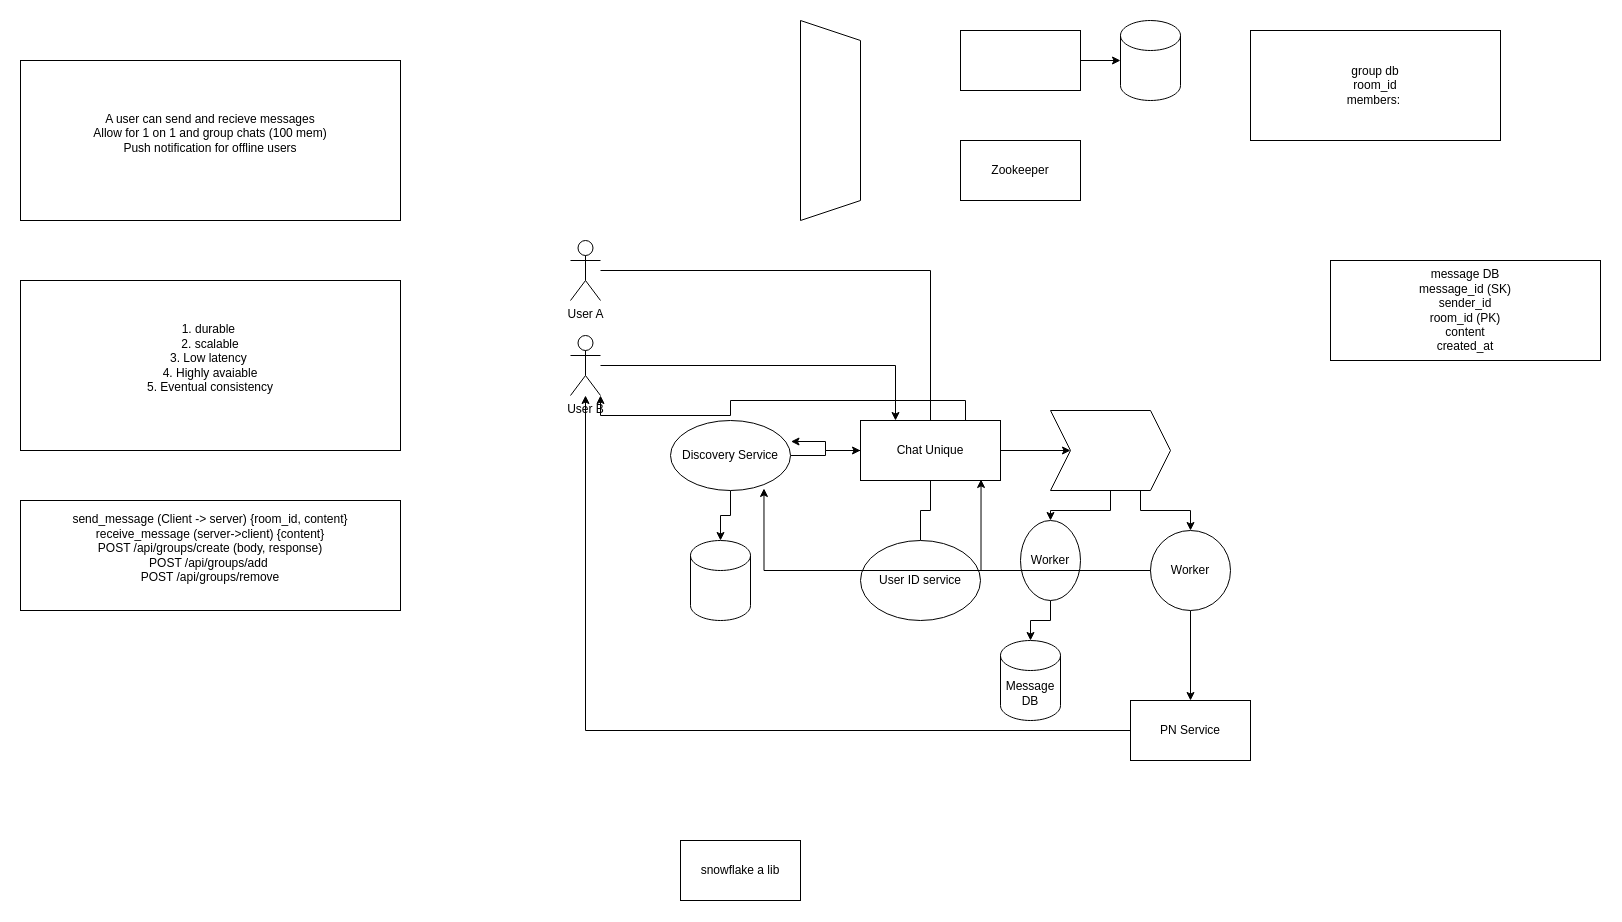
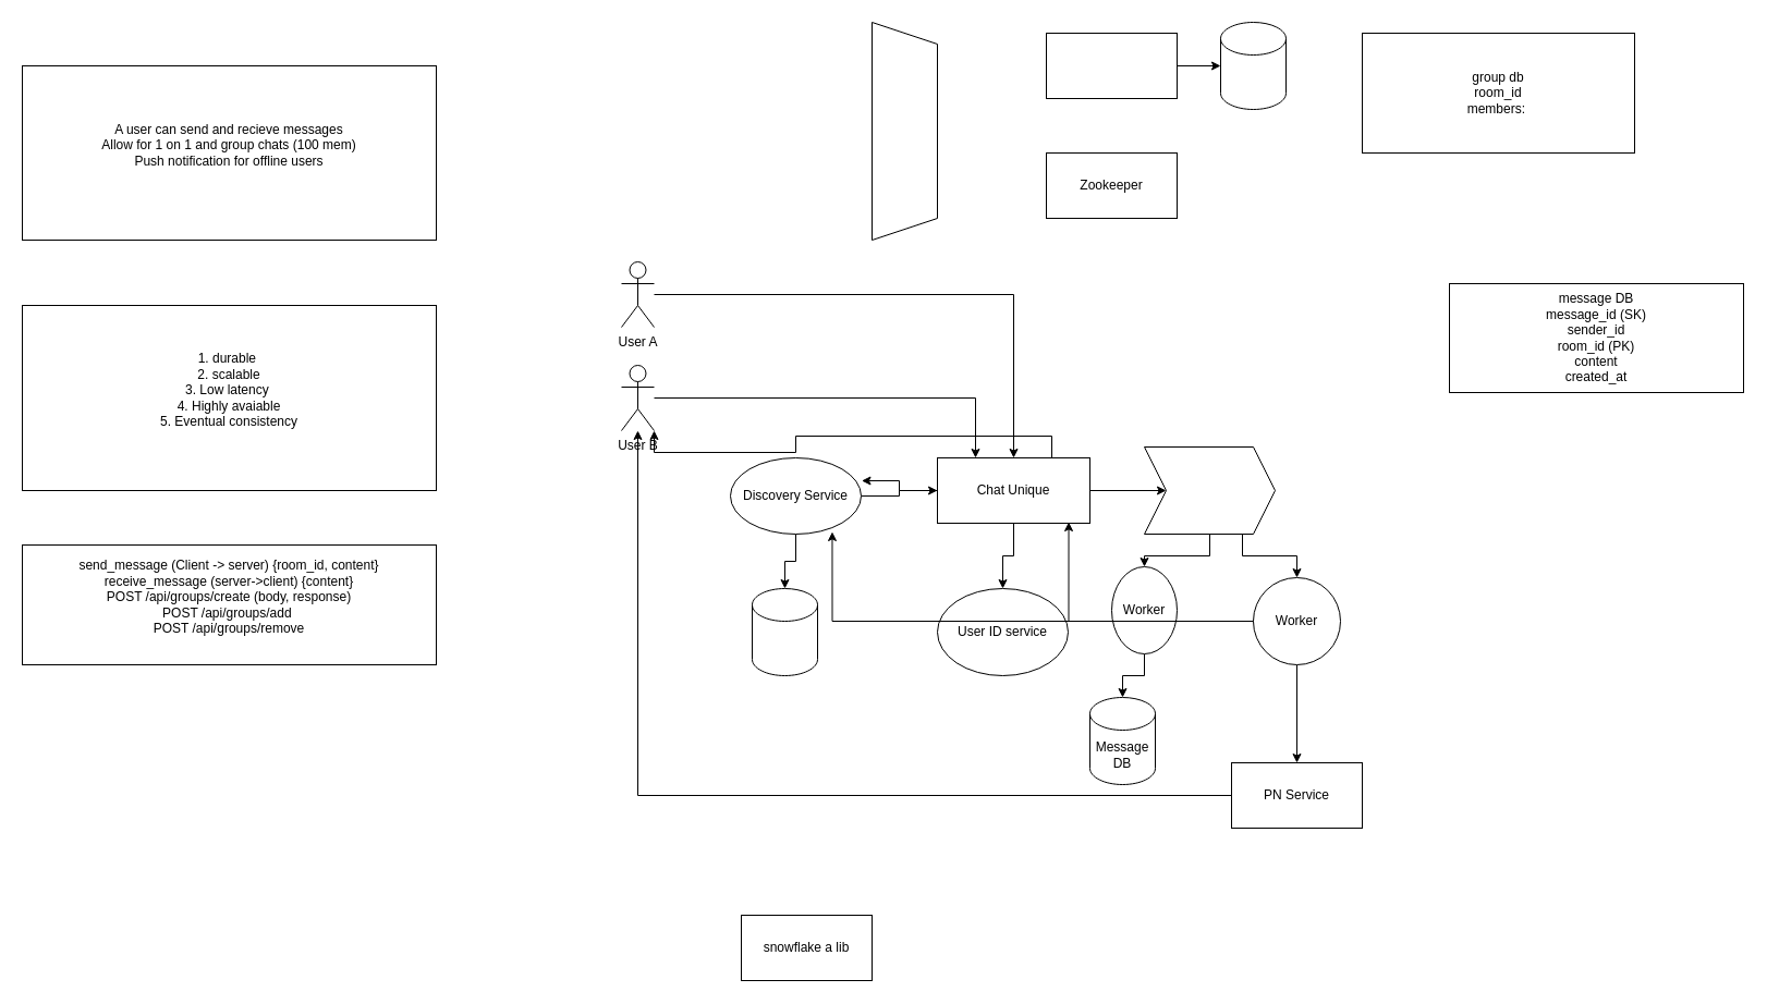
  <mxCell id="0" />
  <mxCell id="1" parent="0" />
  <mxCell id="2" value="A user can send and recieve messages&lt;div&gt;Allow for 1 on 1 and group chats (100 mem)&lt;/div&gt;&lt;div&gt;Push notification for offline users&lt;br&gt;&lt;div&gt;&lt;br&gt;&lt;/div&gt;&lt;/div&gt;" style="rounded=0;whiteSpace=wrap;html=1;" vertex="1" parent="1"><mxGeometry x="20" y="60" width="380" height="160" as="geometry" /></mxCell>
  <mxCell id="3" value="1. durable&amp;nbsp;&lt;div&gt;2. scalable&lt;/div&gt;&lt;div&gt;3. Low latency&amp;nbsp;&lt;/div&gt;&lt;div&gt;4. Highly avaiable&lt;/div&gt;&lt;div&gt;5. Eventual consistency&lt;/div&gt;&lt;div&gt;&lt;br&gt;&lt;/div&gt;" style="rounded=0;whiteSpace=wrap;html=1;" vertex="1" parent="1"><mxGeometry x="20" y="280" width="380" height="170" as="geometry" /></mxCell>
  <mxCell id="4" value="send_message (Client -&amp;gt; server) {room_id, content}&lt;div&gt;receive_message (server-&amp;gt;client) {content}&lt;/div&gt;&lt;div&gt;POST /api/groups/create (body, response)&lt;/div&gt;&lt;div&gt;POST /api/groups/add&amp;nbsp;&lt;/div&gt;&lt;div&gt;POST /api/groups/remove&lt;/div&gt;&lt;div&gt;&lt;br&gt;&lt;/div&gt;" style="rounded=0;whiteSpace=wrap;html=1;" vertex="1" parent="1"><mxGeometry x="20" y="500" width="380" height="110" as="geometry" /></mxCell>
- <mxCell id="5" style="edgeStyle=orthogonalEdgeStyle;rounded=0;orthogonalLoop=1;jettySize=auto;html=1;endArrow=none;" edge="1" parent="1" source="6" target="12"><mxGeometry relative="1" as="geometry"><mxPoint x="690" y="270" as="targetPoint" /></mxGeometry></mxCell>
+ <mxCell id="5" style="edgeStyle=orthogonalEdgeStyle;rounded=0;orthogonalLoop=1;jettySize=auto;html=1;" edge="1" parent="1" source="6" target="12"><mxGeometry relative="1" as="geometry"><mxPoint x="690" y="270" as="targetPoint" /></mxGeometry></mxCell>
  <mxCell id="6" value="User A" style="shape=umlActor;verticalLabelPosition=bottom;verticalAlign=top;html=1;outlineConnect=0;" vertex="1" parent="1"><mxGeometry x="570" y="240" width="30" height="60" as="geometry" /></mxCell>
  <mxCell id="7" style="edgeStyle=orthogonalEdgeStyle;rounded=0;orthogonalLoop=1;jettySize=auto;html=1;entryX=0.25;entryY=0;entryDx=0;entryDy=0;" edge="1" parent="1" source="8" target="12"><mxGeometry relative="1" as="geometry"><mxPoint x="710" y="365" as="targetPoint" /></mxGeometry></mxCell>
  <mxCell id="8" value="User B" style="shape=umlActor;verticalLabelPosition=bottom;verticalAlign=top;html=1;outlineConnect=0;" vertex="1" parent="1"><mxGeometry x="570" y="335" width="30" height="60" as="geometry" /></mxCell>
  <mxCell id="9" value="" style="shape=trapezoid;perimeter=trapezoidPerimeter;whiteSpace=wrap;html=1;fixedSize=1;direction=south;" vertex="1" parent="1"><mxGeometry x="800" y="20" width="60" height="200" as="geometry" /></mxCell>
- <mxCell id="10" style="edgeStyle=orthogonalEdgeStyle;rounded=0;orthogonalLoop=1;jettySize=auto;html=1;entryX=0.5;entryY=0;entryDx=0;entryDy=0;endArrow=none;" edge="1" parent="1" source="12" target="13"><mxGeometry relative="1" as="geometry" /></mxCell>
+ <mxCell id="10" style="edgeStyle=orthogonalEdgeStyle;rounded=0;orthogonalLoop=1;jettySize=auto;html=1;entryX=0.5;entryY=0;entryDx=0;entryDy=0;" edge="1" parent="1" source="12" target="13"><mxGeometry relative="1" as="geometry" /></mxCell>
  <mxCell id="11" style="edgeStyle=orthogonalEdgeStyle;rounded=0;orthogonalLoop=1;jettySize=auto;html=1;" edge="1" parent="1" source="12" target="17"><mxGeometry relative="1" as="geometry" /></mxCell>
  <mxCell id="12" value="Chat Unique" style="rounded=0;whiteSpace=wrap;html=1;" vertex="1" parent="1"><mxGeometry x="860" y="420" width="140" height="60" as="geometry" /></mxCell>
  <mxCell id="13" value="User ID service" style="ellipse;whiteSpace=wrap;html=1;" vertex="1" parent="1"><mxGeometry x="860" y="540" width="120" height="80" as="geometry" /></mxCell>
  <mxCell id="14" value="Zookeeper" style="rounded=0;whiteSpace=wrap;html=1;" vertex="1" parent="1"><mxGeometry x="960" y="140" width="120" height="60" as="geometry" /></mxCell>
  <mxCell id="15" style="edgeStyle=orthogonalEdgeStyle;rounded=0;orthogonalLoop=1;jettySize=auto;html=1;" edge="1" parent="1" source="17" target="20"><mxGeometry relative="1" as="geometry" /></mxCell>
  <mxCell id="16" style="edgeStyle=orthogonalEdgeStyle;rounded=0;orthogonalLoop=1;jettySize=auto;html=1;exitX=0.75;exitY=1;exitDx=0;exitDy=0;entryX=0.5;entryY=0;entryDx=0;entryDy=0;" edge="1" parent="1" source="17" target="28"><mxGeometry relative="1" as="geometry"><mxPoint x="1190" y="480" as="targetPoint" /></mxGeometry></mxCell>
  <mxCell id="17" value="" style="shape=step;perimeter=stepPerimeter;whiteSpace=wrap;html=1;fixedSize=1;" vertex="1" parent="1"><mxGeometry x="1050" y="410" width="120" height="80" as="geometry" /></mxCell>
  <mxCell id="18" value="Message DB" style="shape=cylinder3;whiteSpace=wrap;html=1;boundedLbl=1;backgroundOutline=1;size=15;" vertex="1" parent="1"><mxGeometry x="1000" y="640" width="60" height="80" as="geometry" /></mxCell>
  <mxCell id="19" style="edgeStyle=orthogonalEdgeStyle;rounded=0;orthogonalLoop=1;jettySize=auto;html=1;" edge="1" parent="1" source="20" target="18"><mxGeometry relative="1" as="geometry" /></mxCell>
  <mxCell id="20" value="Worker" style="ellipse;whiteSpace=wrap;html=1;" vertex="1" parent="1"><mxGeometry x="1020" y="520" width="60" height="80" as="geometry" /></mxCell>
  <mxCell id="21" style="edgeStyle=orthogonalEdgeStyle;rounded=0;orthogonalLoop=1;jettySize=auto;html=1;" edge="1" parent="1" source="23" target="12"><mxGeometry relative="1" as="geometry" /></mxCell>
  <mxCell id="22" style="edgeStyle=orthogonalEdgeStyle;rounded=0;orthogonalLoop=1;jettySize=auto;html=1;" edge="1" parent="1" source="23" target="24"><mxGeometry relative="1" as="geometry" /></mxCell>
  <mxCell id="23" value="Discovery Service" style="ellipse;whiteSpace=wrap;html=1;" vertex="1" parent="1"><mxGeometry x="670" y="420" width="120" height="70" as="geometry" /></mxCell>
  <mxCell id="24" value="" style="shape=cylinder3;whiteSpace=wrap;html=1;boundedLbl=1;backgroundOutline=1;size=15;" vertex="1" parent="1"><mxGeometry x="690" y="540" width="60" height="80" as="geometry" /></mxCell>
  <mxCell id="25" style="edgeStyle=orthogonalEdgeStyle;rounded=0;orthogonalLoop=1;jettySize=auto;html=1;entryX=1.004;entryY=0.3;entryDx=0;entryDy=0;entryPerimeter=0;" edge="1" parent="1" source="12" target="23"><mxGeometry relative="1" as="geometry" /></mxCell>
  <mxCell id="26" style="edgeStyle=orthogonalEdgeStyle;rounded=0;orthogonalLoop=1;jettySize=auto;html=1;entryX=0.861;entryY=0.983;entryDx=0;entryDy=0;entryPerimeter=0;" edge="1" parent="1" source="28" target="12"><mxGeometry relative="1" as="geometry"><mxPoint x="1290" y="330" as="targetPoint" /></mxGeometry></mxCell>
  <mxCell id="27" value="" style="edgeStyle=orthogonalEdgeStyle;rounded=0;orthogonalLoop=1;jettySize=auto;html=1;" edge="1" parent="1" source="28" target="32"><mxGeometry relative="1" as="geometry" /></mxCell>
  <mxCell id="28" value="Worker" style="ellipse;whiteSpace=wrap;html=1;aspect=fixed;" vertex="1" parent="1"><mxGeometry x="1150" y="530" width="80" height="80" as="geometry" /></mxCell>
  <mxCell id="29" style="edgeStyle=orthogonalEdgeStyle;rounded=0;orthogonalLoop=1;jettySize=auto;html=1;entryX=0.779;entryY=0.971;entryDx=0;entryDy=0;entryPerimeter=0;" edge="1" parent="1" source="28" target="23"><mxGeometry relative="1" as="geometry" /></mxCell>
  <mxCell id="30" style="edgeStyle=orthogonalEdgeStyle;rounded=0;orthogonalLoop=1;jettySize=auto;html=1;exitX=0.75;exitY=0;exitDx=0;exitDy=0;entryX=1;entryY=1;entryDx=0;entryDy=0;entryPerimeter=0;" edge="1" parent="1" source="12" target="8"><mxGeometry relative="1" as="geometry" /></mxCell>
  <mxCell id="31" style="edgeStyle=orthogonalEdgeStyle;rounded=0;orthogonalLoop=1;jettySize=auto;html=1;" edge="1" parent="1" source="32" target="8"><mxGeometry relative="1" as="geometry" /></mxCell>
  <mxCell id="32" value="PN Service" style="whiteSpace=wrap;html=1;" vertex="1" parent="1"><mxGeometry x="1130" y="700" width="120" height="60" as="geometry" /></mxCell>
  <mxCell id="33" value="message DB&lt;div&gt;message_id (SK)&lt;/div&gt;&lt;div&gt;sender_id&lt;/div&gt;&lt;div&gt;room_id (PK)&lt;/div&gt;&lt;div&gt;content&lt;/div&gt;&lt;div&gt;created_at&lt;/div&gt;" style="rounded=0;whiteSpace=wrap;html=1;" vertex="1" parent="1"><mxGeometry x="1330" y="260" width="270" height="100" as="geometry" /></mxCell>
  <mxCell id="34" style="edgeStyle=orthogonalEdgeStyle;rounded=0;orthogonalLoop=1;jettySize=auto;html=1;" edge="1" parent="1" source="35" target="36"><mxGeometry relative="1" as="geometry"><mxPoint x="1150" y="60" as="targetPoint" /></mxGeometry></mxCell>
  <mxCell id="35" value="" style="rounded=0;whiteSpace=wrap;html=1;" vertex="1" parent="1"><mxGeometry x="960" y="30" width="120" height="60" as="geometry" /></mxCell>
  <mxCell id="36" value="" style="shape=cylinder3;whiteSpace=wrap;html=1;boundedLbl=1;backgroundOutline=1;size=15;" vertex="1" parent="1"><mxGeometry x="1120" y="20" width="60" height="80" as="geometry" /></mxCell>
  <mxCell id="37" value="group db&lt;div&gt;room_id&lt;/div&gt;&lt;div&gt;members:&amp;nbsp;&lt;/div&gt;" style="rounded=0;whiteSpace=wrap;html=1;" vertex="1" parent="1"><mxGeometry x="1250" y="30" width="250" height="110" as="geometry" /></mxCell>
  <mxCell id="38" value="snowflake a lib" style="whiteSpace=wrap;html=1;" vertex="1" parent="1"><mxGeometry x="680" y="840" width="120" height="60" as="geometry" /></mxCell>
